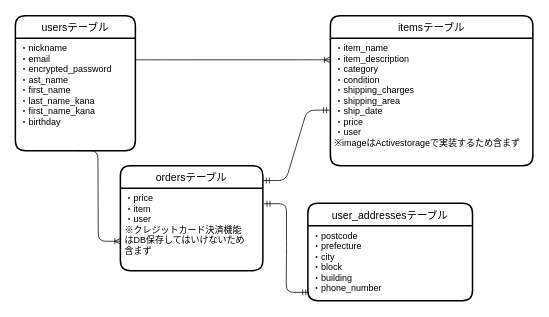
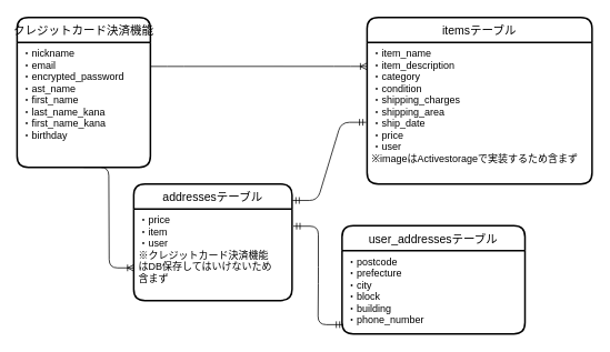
  <mxCell id="0" />
  <mxCell id="1" parent="0" />
- <mxCell id="2" value="usersテーブル" style="swimlane;childLayout=stackLayout;horizontal=1;startSize=30;horizontalStack=0;rounded=1;fontSize=14;fontStyle=0;strokeWidth=2;resizeParent=0;resizeLast=1;shadow=0;dashed=0;align=center;labelBackgroundColor=none;fillColor=default;fontColor=default;" vertex="1" parent="1"><mxGeometry x="20" y="20" width="160" height="180" as="geometry" /></mxCell>
+ <mxCell id="2" value="クレジットカード決済機能" style="swimlane;childLayout=stackLayout;horizontal=1;startSize=30;horizontalStack=0;rounded=1;fontSize=14;fontStyle=0;strokeWidth=2;resizeParent=0;resizeLast=1;shadow=0;dashed=0;align=center;labelBackgroundColor=none;fillColor=default;fontColor=default;" vertex="1" parent="1"><mxGeometry x="20" y="20" width="160" height="180" as="geometry" /></mxCell>
  <mxCell id="3" value="・nickname&#10;・email&#10;・encrypted_password&#10;・ast_name&#10;・first_name&#10;・last_name_kana&#10;・first_name_kana&#10;・birthday" style="align=left;strokeColor=none;fillColor=none;spacingLeft=4;fontSize=12;verticalAlign=top;resizable=0;rotatable=0;part=1;" vertex="1" parent="2"><mxGeometry y="30" width="160" height="150" as="geometry" /></mxCell>
  <mxCell id="4" style="edgeStyle=none;html=1;exitX=0.75;exitY=0;exitDx=0;exitDy=0;" edge="1" parent="1" source="5"><mxGeometry relative="1" as="geometry"><mxPoint x="570" y="30" as="targetPoint" /></mxGeometry></mxCell>
  <mxCell id="5" value="itemsテーブル" style="swimlane;childLayout=stackLayout;horizontal=1;startSize=30;horizontalStack=0;rounded=1;fontSize=14;fontStyle=0;strokeWidth=2;resizeParent=0;resizeLast=1;shadow=0;dashed=0;align=center;" vertex="1" parent="1"><mxGeometry x="440" y="20" width="270" height="200" as="geometry" /></mxCell>
  <mxCell id="6" value="・item_name&#10;・item_description&#10;・category&#10;・condition&#10;・shipping_charges&#10;・shipping_area&#10;・ship_date&#10;・price&#10;・user&#10;※imageはActivestorageで実装するため含まず" style="align=left;strokeColor=none;fillColor=none;spacingLeft=4;fontSize=12;verticalAlign=top;resizable=0;rotatable=0;part=1;" vertex="1" parent="5"><mxGeometry y="30" width="270" height="170" as="geometry" /></mxCell>
- <mxCell id="7" value="ordersテーブル" style="swimlane;childLayout=stackLayout;horizontal=1;startSize=30;horizontalStack=0;rounded=1;fontSize=14;fontStyle=0;strokeWidth=2;resizeParent=0;resizeLast=1;shadow=0;dashed=0;align=center;" vertex="1" parent="1"><mxGeometry x="160" y="220" width="190" height="140" as="geometry" /></mxCell>
+ <mxCell id="7" value="addressesテーブル" style="swimlane;childLayout=stackLayout;horizontal=1;startSize=30;horizontalStack=0;rounded=1;fontSize=14;fontStyle=0;strokeWidth=2;resizeParent=0;resizeLast=1;shadow=0;dashed=0;align=center;" vertex="1" parent="1"><mxGeometry x="160" y="220" width="190" height="140" as="geometry" /></mxCell>
  <mxCell id="8" value="・price&#10;・item&#10;・user&#10;※クレジットカード決済機能&#10;はDB保存してはいけないため&#10;含まず" style="align=left;strokeColor=none;fillColor=none;spacingLeft=4;fontSize=12;verticalAlign=top;resizable=0;rotatable=0;part=1;" vertex="1" parent="7"><mxGeometry y="30" width="190" height="110" as="geometry" /></mxCell>
  <mxCell id="9" value="user_addressesテーブル" style="swimlane;childLayout=stackLayout;horizontal=1;startSize=30;horizontalStack=0;rounded=1;fontSize=14;fontStyle=0;strokeWidth=2;resizeParent=0;resizeLast=1;shadow=0;dashed=0;align=center;" vertex="1" parent="1"><mxGeometry x="410" y="270" width="219.5" height="130" as="geometry" /></mxCell>
  <mxCell id="10" value="・postcode&#10;・prefecture&#10;・city&#10;・block&#10;・building&#10;・phone_number" style="align=left;strokeColor=none;fillColor=none;spacingLeft=4;fontSize=12;verticalAlign=top;resizable=0;rotatable=0;part=1;" vertex="1" parent="9"><mxGeometry y="30" width="219.5" height="100" as="geometry" /></mxCell>
  <mxCell id="11" value="" style="edgeStyle=entityRelationEdgeStyle;fontSize=12;html=1;endArrow=ERoneToMany;fontColor=default;entryX=0;entryY=0.17;entryDx=0;entryDy=0;exitX=1;exitY=0.193;exitDx=0;exitDy=0;exitPerimeter=0;entryPerimeter=0;" edge="1" parent="1" source="3" target="6"><mxGeometry width="100" height="100" relative="1" as="geometry"><mxPoint x="300" y="250" as="sourcePoint" /><mxPoint x="400" y="150" as="targetPoint" /></mxGeometry></mxCell>
  <mxCell id="12" value="" style="edgeStyle=entityRelationEdgeStyle;fontSize=12;html=1;endArrow=ERoneToMany;fontColor=default;exitX=0.5;exitY=1;exitDx=0;exitDy=0;entryX=0.003;entryY=0.644;entryDx=0;entryDy=0;entryPerimeter=0;" edge="1" parent="1" source="3" target="8"><mxGeometry width="100" height="100" relative="1" as="geometry"><mxPoint x="300" y="250" as="sourcePoint" /><mxPoint x="400" y="150" as="targetPoint" /></mxGeometry></mxCell>
  <mxCell id="13" value="" style="edgeStyle=entityRelationEdgeStyle;fontSize=12;html=1;endArrow=ERmandOne;startArrow=ERmandOne;fontColor=default;entryX=-0.004;entryY=0.565;entryDx=0;entryDy=0;entryPerimeter=0;exitX=1.003;exitY=0.142;exitDx=0;exitDy=0;exitPerimeter=0;" edge="1" parent="1" source="7" target="6"><mxGeometry width="100" height="100" relative="1" as="geometry"><mxPoint x="300" y="250" as="sourcePoint" /><mxPoint x="400" y="150" as="targetPoint" /></mxGeometry></mxCell>
  <mxCell id="14" value="" style="edgeStyle=entityRelationEdgeStyle;fontSize=12;html=1;endArrow=ERmandOne;startArrow=ERmandOne;fontColor=default;entryX=0.005;entryY=0.89;entryDx=0;entryDy=0;entryPerimeter=0;exitX=1.008;exitY=0.189;exitDx=0;exitDy=0;exitPerimeter=0;" edge="1" parent="1" source="8" target="10"><mxGeometry width="100" height="100" relative="1" as="geometry"><mxPoint x="300" y="250" as="sourcePoint" /><mxPoint x="400" y="150" as="targetPoint" /></mxGeometry></mxCell>
